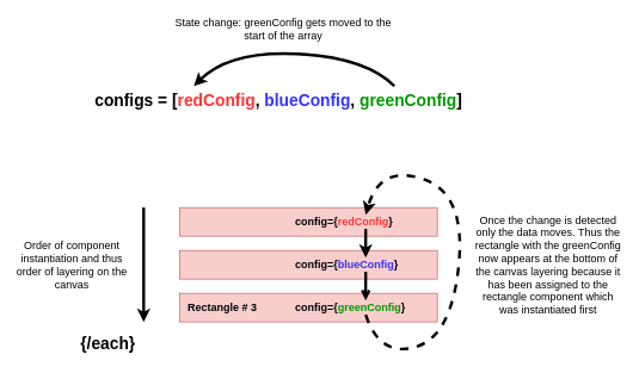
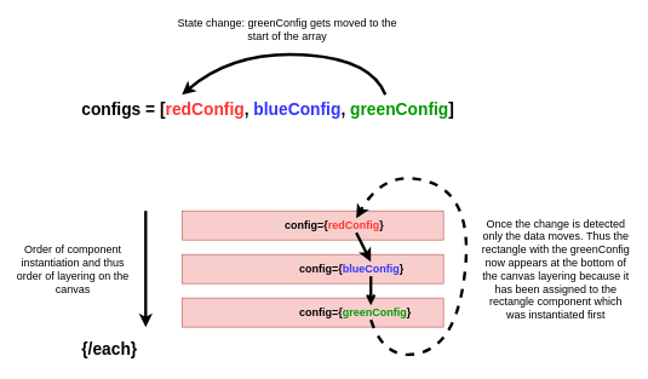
  <mxCell id="0" />
  <mxCell id="1" parent="0" />
  <mxCell id="2" value="" style="group" vertex="1" connectable="0" parent="1"><mxGeometry x="250" y="290" width="390" height="40" as="geometry" /></mxCell>
  <mxCell id="3" value="" style="rounded=0;whiteSpace=wrap;html=1;fillColor=#f8cecc;strokeColor=#b85450;" vertex="1" parent="2"><mxGeometry width="360" height="40" as="geometry" /></mxCell>
- <mxCell id="4" value="&lt;b style=&quot;font-size: 15px&quot;&gt;&lt;font style=&quot;font-size: 15px&quot;&gt;config={&lt;font color=&quot;#ff3333&quot; style=&quot;font-size: 15px&quot;&gt;redConfig&lt;/font&gt;}&lt;/font&gt;&lt;/b&gt;" style="text;html=1;strokeColor=none;fillColor=none;align=left;verticalAlign=middle;whiteSpace=wrap;rounded=0;" vertex="1" parent="2"><mxGeometry x="160" y="10" width="200" height="20" as="geometry" /></mxCell>
+ <mxCell id="4" value="&lt;b style=&quot;font-size: 15px&quot;&gt;&lt;font style=&quot;font-size: 15px&quot;&gt;config={&lt;font color=&quot;#ff3333&quot; style=&quot;font-size: 15px&quot;&gt;redConfig&lt;/font&gt;}&lt;/font&gt;&lt;/b&gt;" style="text;html=1;strokeColor=none;fillColor=none;align=left;verticalAlign=middle;whiteSpace=wrap;rounded=0;" vertex="1" parent="2"><mxGeometry x="140" y="10" width="200" height="20" as="geometry" /></mxCell>
  <mxCell id="5" value="" style="group" vertex="1" connectable="0" parent="1"><mxGeometry x="250" y="350" width="360" height="40" as="geometry" /></mxCell>
  <mxCell id="6" value="" style="rounded=0;whiteSpace=wrap;html=1;fillColor=#f8cecc;strokeColor=#b85450;" vertex="1" parent="5"><mxGeometry width="360" height="40" as="geometry" /></mxCell>
  <mxCell id="7" value="&lt;b style=&quot;font-size: 15px&quot;&gt;&lt;font style=&quot;font-size: 15px&quot;&gt;config={&lt;font style=&quot;font-size: 15px&quot; color=&quot;#3333ff&quot;&gt;blueConfig&lt;/font&gt;}&lt;/font&gt;&lt;/b&gt;" style="text;html=1;strokeColor=none;fillColor=none;align=left;verticalAlign=middle;whiteSpace=wrap;rounded=0;" vertex="1" parent="5"><mxGeometry x="160" y="10" width="200" height="20" as="geometry" /></mxCell>
  <mxCell id="8" value="" style="group" vertex="1" connectable="0" parent="1"><mxGeometry x="250" y="410" width="360" height="40" as="geometry" /></mxCell>
  <mxCell id="9" value="" style="rounded=0;whiteSpace=wrap;html=1;fillColor=#f8cecc;strokeColor=#b85450;" vertex="1" parent="8"><mxGeometry width="360" height="40" as="geometry" /></mxCell>
- <mxCell id="10" value="&lt;b&gt;&lt;font style=&quot;font-size: 15px&quot;&gt;Rectangle # 3&lt;/font&gt;&lt;/b&gt;" style="text;html=1;strokeColor=none;fillColor=none;align=center;verticalAlign=middle;whiteSpace=wrap;rounded=0;" vertex="1" parent="8"><mxGeometry y="10" width="120" height="20" as="geometry" /></mxCell>
  <mxCell id="11" value="&lt;b style=&quot;font-size: 15px&quot;&gt;&lt;font style=&quot;font-size: 15px&quot;&gt;config={&lt;font style=&quot;font-size: 15px&quot; color=&quot;#009900&quot;&gt;greenConfig&lt;/font&gt;}&lt;/font&gt;&lt;/b&gt;" style="text;html=1;strokeColor=none;fillColor=none;align=left;verticalAlign=middle;whiteSpace=wrap;rounded=0;" vertex="1" parent="8"><mxGeometry x="160" y="10" width="200" height="20" as="geometry" /></mxCell>
  <mxCell id="12" value="&lt;b&gt;&lt;font style=&quot;font-size: 23px&quot;&gt;{/each}&lt;/font&gt;&lt;/b&gt;" style="text;html=1;strokeColor=none;fillColor=none;align=left;verticalAlign=middle;whiteSpace=wrap;rounded=0;" vertex="1" parent="1"><mxGeometry x="110" y="460" width="320" height="40" as="geometry" /></mxCell>
- <mxCell id="13" value="&lt;b&gt;&lt;font style=&quot;font-size: 23px&quot;&gt;configs = [&lt;font color=&quot;#ff3333&quot;&gt;redConfig&lt;/font&gt;, &lt;font color=&quot;#3333ff&quot;&gt;blueConfig&lt;/font&gt;, &lt;font color=&quot;#009900&quot;&gt;greenConfig&lt;/font&gt;]&lt;/font&gt;&lt;/b&gt;" style="text;html=1;strokeColor=none;fillColor=none;align=left;verticalAlign=middle;whiteSpace=wrap;rounded=0;" vertex="1" parent="1"><mxGeometry x="130" y="120" width="560" height="40" as="geometry" /></mxCell>
+ <mxCell id="13" value="&lt;b&gt;&lt;font style=&quot;font-size: 23px&quot;&gt;configs = [&lt;font color=&quot;#ff3333&quot;&gt;redConfig&lt;/font&gt;, &lt;font color=&quot;#3333ff&quot;&gt;blueConfig&lt;/font&gt;, &lt;font color=&quot;#009900&quot;&gt;greenConfig&lt;/font&gt;]&lt;/font&gt;&lt;/b&gt;" style="text;html=1;strokeColor=none;fillColor=none;align=left;verticalAlign=middle;whiteSpace=wrap;rounded=0;" vertex="1" parent="1"><mxGeometry x="110" y="130" width="560" height="40" as="geometry" /></mxCell>
  <mxCell id="14" value="" style="endArrow=classic;html=1;strokeWidth=4;" edge="1" parent="1"><mxGeometry width="50" height="50" relative="1" as="geometry"><mxPoint x="200" y="290" as="sourcePoint" /><mxPoint x="200" y="450" as="targetPoint" /></mxGeometry></mxCell>
  <mxCell id="15" value="&lt;font style=&quot;font-size: 15px&quot;&gt;Order of component instantiation and thus order of layering on the canvas&lt;/font&gt;" style="text;html=1;strokeColor=none;fillColor=none;align=center;verticalAlign=middle;whiteSpace=wrap;rounded=0;rotation=0;" vertex="1" parent="1"><mxGeometry x="20" y="325" width="160" height="90" as="geometry" /></mxCell>
  <mxCell id="16" value="" style="curved=1;endArrow=classic;html=1;strokeWidth=4;exitX=0.75;exitY=0;exitDx=0;exitDy=0;entryX=0.25;entryY=0;entryDx=0;entryDy=0;strokeColor=#000000;" edge="1" parent="1" source="13" target="13"><mxGeometry width="50" height="50" relative="1" as="geometry"><mxPoint x="430" y="290" as="sourcePoint" /><mxPoint x="480" y="240" as="targetPoint" /><Array as="points"><mxPoint x="510" y="80" /><mxPoint x="320" y="70" /></Array></mxGeometry></mxCell>
  <mxCell id="17" value="&lt;font style=&quot;font-size: 15px&quot;&gt;State change: greenConfig gets moved to the start of the array&lt;/font&gt;" style="text;html=1;strokeColor=none;fillColor=none;align=center;verticalAlign=middle;whiteSpace=wrap;rounded=0;" vertex="1" parent="1"><mxGeometry x="230" y="20" width="330" height="40" as="geometry" /></mxCell>
  <mxCell id="18" value="" style="curved=1;endArrow=classic;html=1;strokeColor=#000000;strokeWidth=4;entryX=0.5;entryY=0;entryDx=0;entryDy=0;exitX=0.5;exitY=1;exitDx=0;exitDy=0;dashed=1;" edge="1" parent="1" source="11" target="4"><mxGeometry width="50" height="50" relative="1" as="geometry"><mxPoint x="520" y="470" as="sourcePoint" /><mxPoint x="480" y="260" as="targetPoint" /><Array as="points"><mxPoint x="530" y="500" /><mxPoint x="630" y="470" /><mxPoint x="650" y="270" /><mxPoint x="530" y="230" /></Array></mxGeometry></mxCell>
  <mxCell id="19" value="" style="endArrow=classic;html=1;strokeColor=#000000;strokeWidth=4;exitX=0.5;exitY=1;exitDx=0;exitDy=0;entryX=0.5;entryY=0;entryDx=0;entryDy=0;" edge="1" parent="1" source="4" target="7"><mxGeometry width="50" height="50" relative="1" as="geometry"><mxPoint x="450" y="350" as="sourcePoint" /><mxPoint x="500" y="300" as="targetPoint" /></mxGeometry></mxCell>
  <mxCell id="20" value="" style="endArrow=open;html=1;strokeColor=#000000;strokeWidth=4;exitX=0.5;exitY=1;exitDx=0;exitDy=0;entryX=0.5;entryY=0;entryDx=0;entryDy=0;" edge="1" parent="1" source="7" target="11"><mxGeometry width="50" height="50" relative="1" as="geometry"><mxPoint x="460" y="440" as="sourcePoint" /><mxPoint x="510" y="390" as="targetPoint" /></mxGeometry></mxCell>
  <mxCell id="21" value="&lt;span style=&quot;font-size: 15px&quot;&gt;Once the change is detected only the data moves. Thus the rectangle with the greenConfig now appears at the bottom of the canvas layering because it has been assigned to the rectangle component which was instantiated first&lt;/span&gt;" style="text;html=1;strokeColor=none;fillColor=none;align=center;verticalAlign=middle;whiteSpace=wrap;rounded=0;" vertex="1" parent="1"><mxGeometry x="660" y="290" width="210" height="160" as="geometry" /></mxCell>
